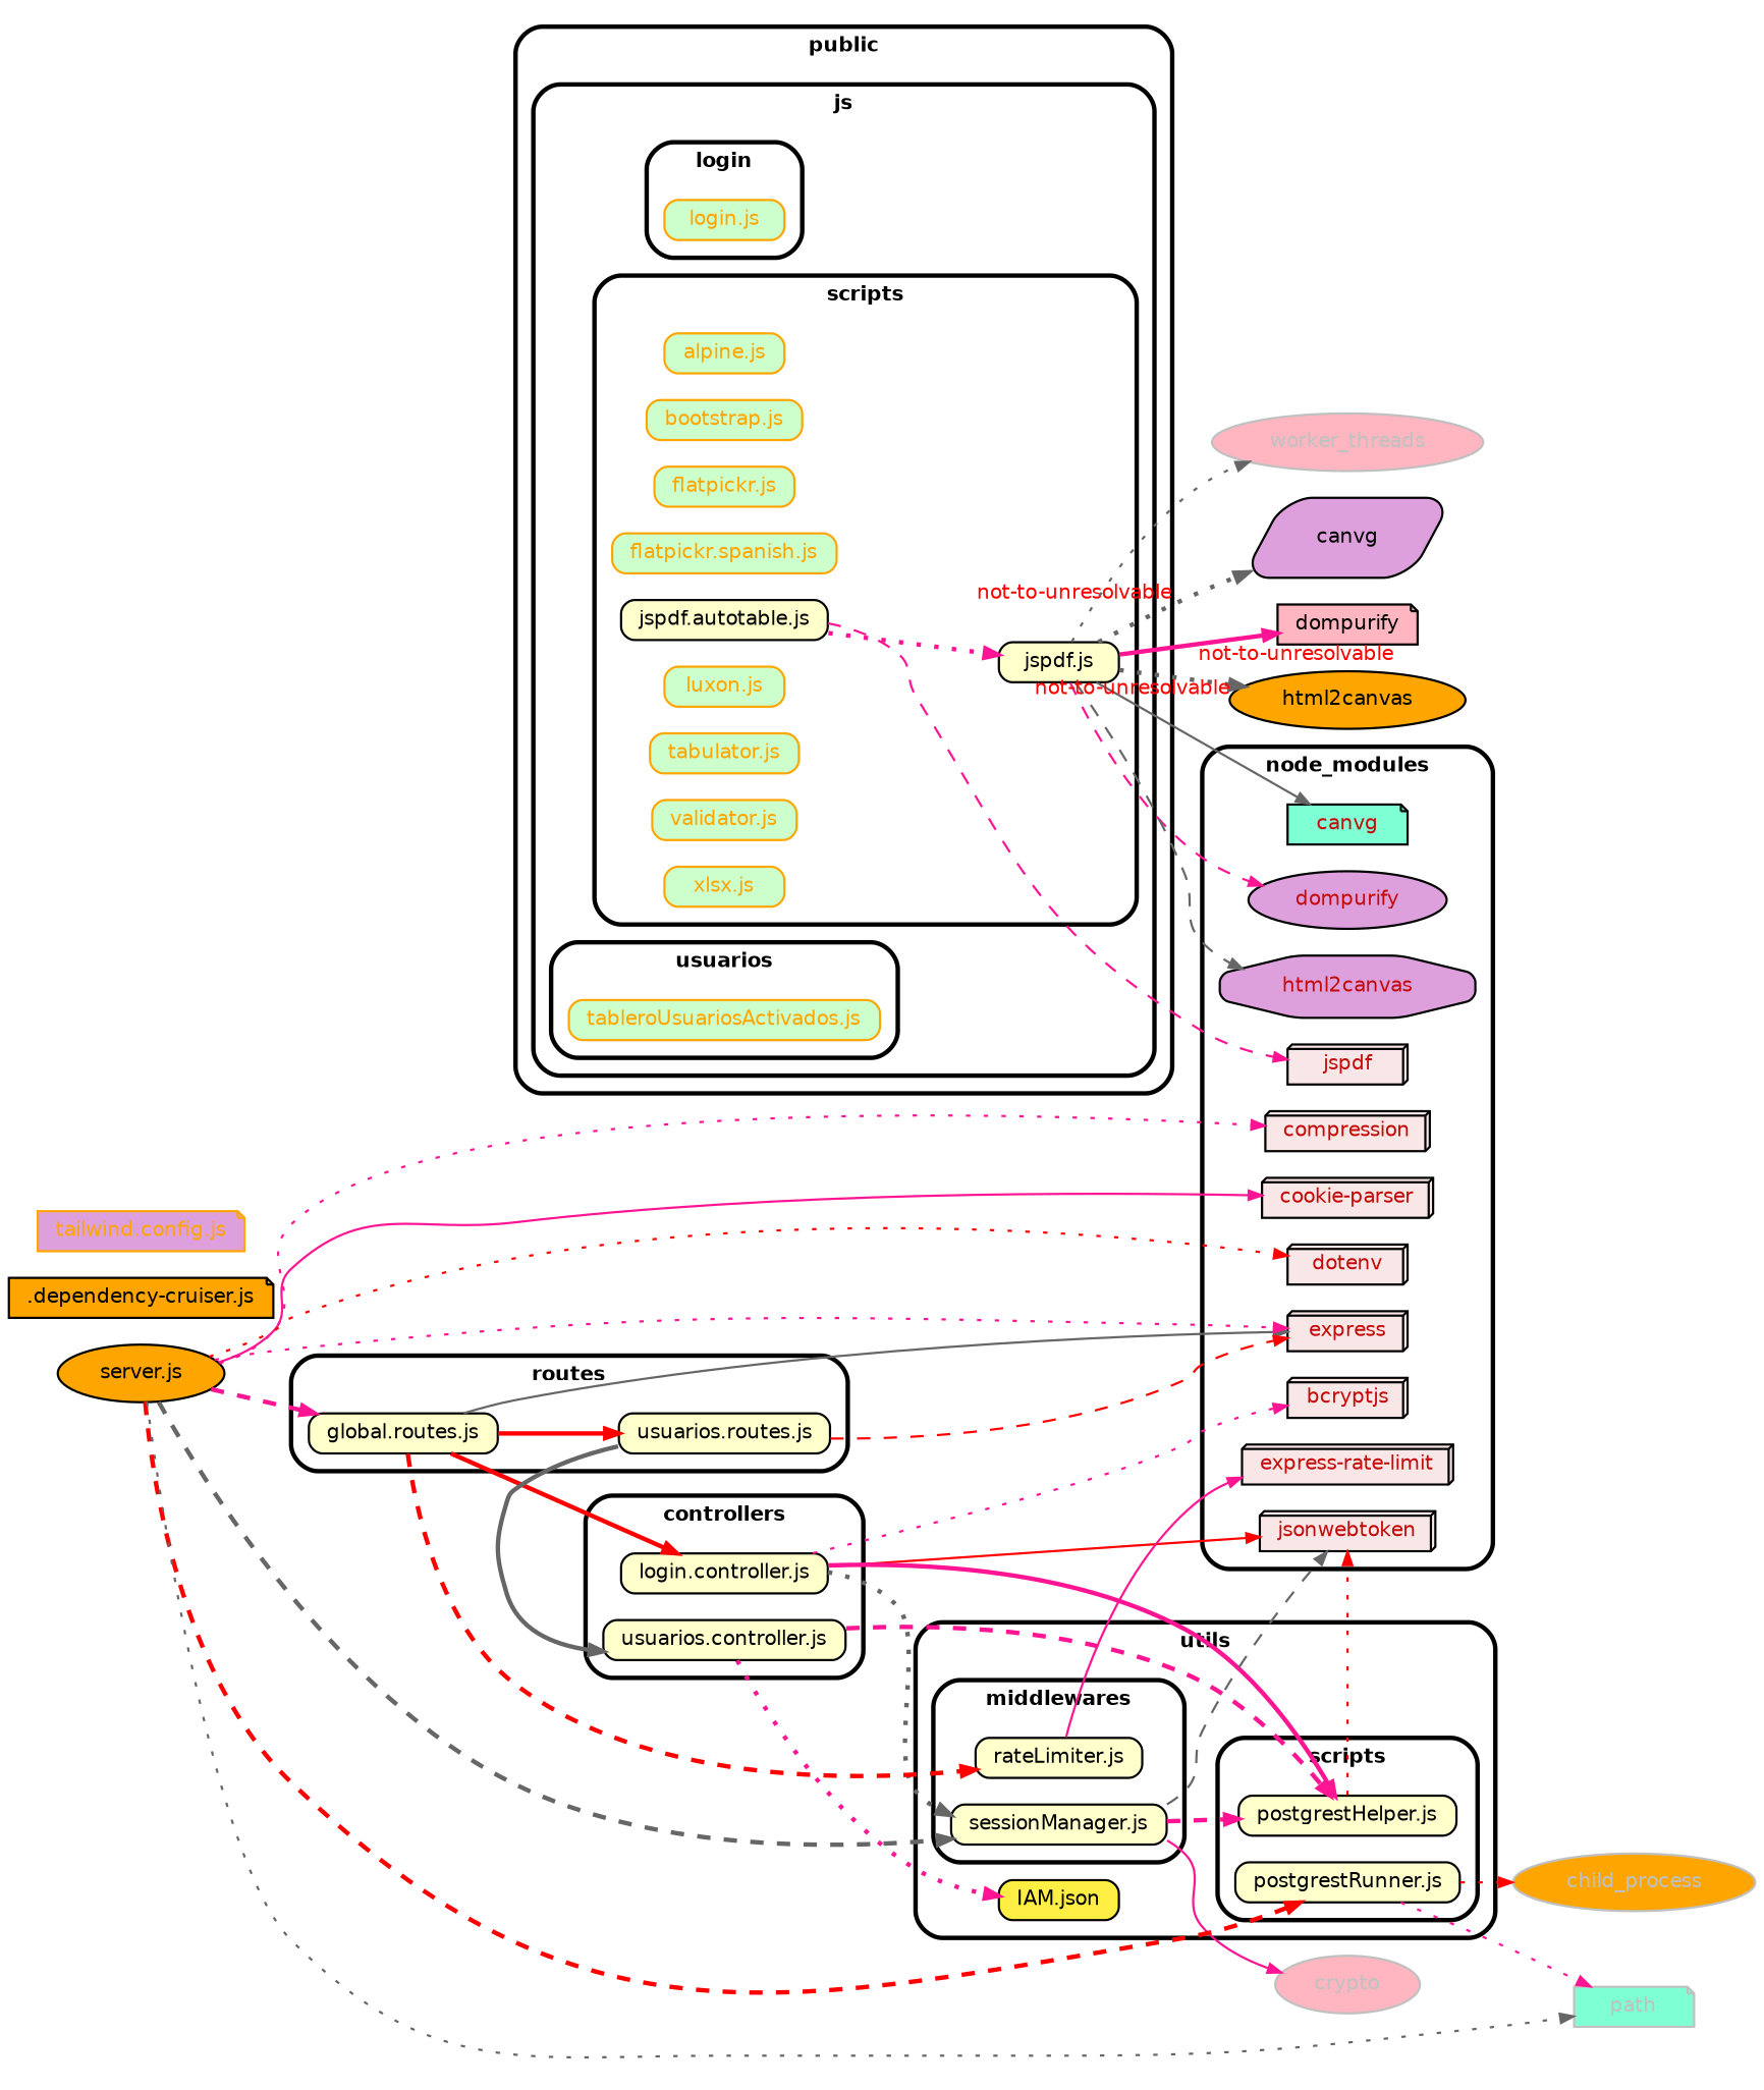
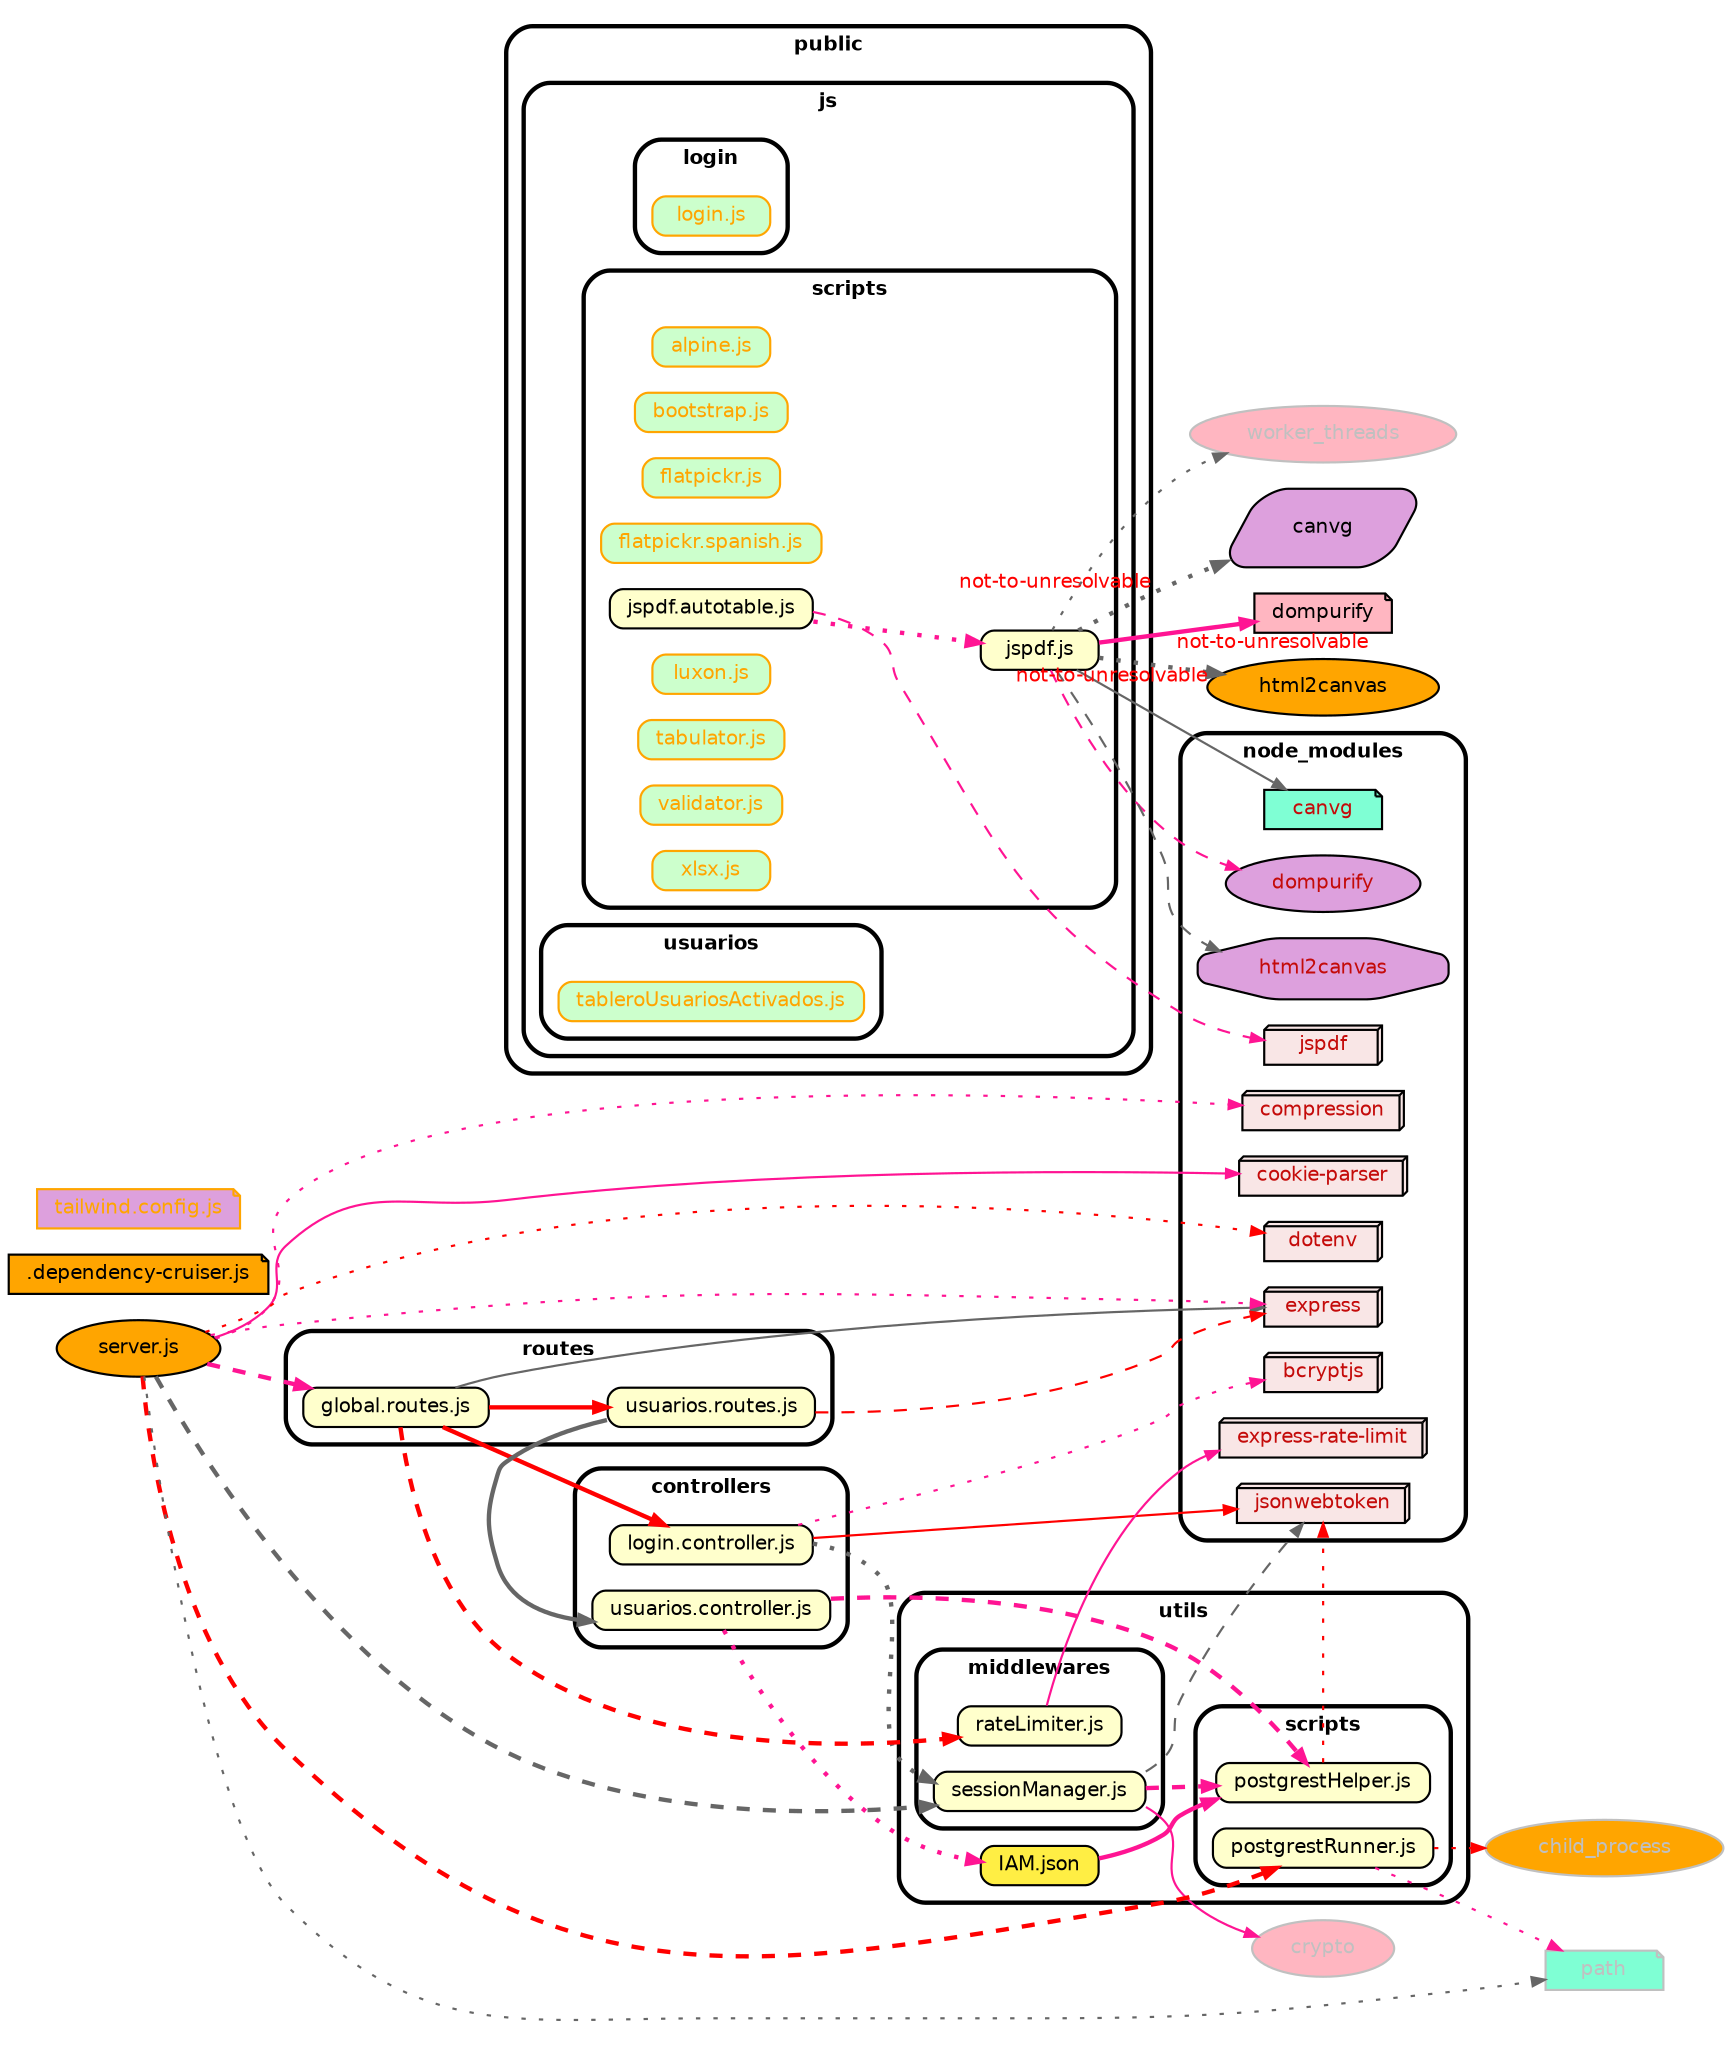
  strict digraph {
    compound=true
    fillcolor="#ffffff"
    fontname="Helvetica-bold"
    fontsize=9
    nodesep=0.16
    rankdir=LR
    ranksep=0.18
    splines=true
    style="rounded,bold,filled"
    node [color=black fillcolor="#ffffcc" fontcolor=black fontname=Helvetica fontsize=9 shape=box style="rounded, filled"]
    edge [arrowhead=normal arrowsize=0.6 color=deeppink fontname=Helvetica fontsize=9 penwidth=1.0 style=dotted]
    n1 [height=0.2 label=<login.controller.js>]
    n2 [height=0.2 label=<usuarios.controller.js>]
    n3 [fillcolor="#c40b0a1a" fontcolor="#c40b0a" height=0.2 label=<bcryptjs> shape=box3d]
    n4 [fillcolor="#c40b0a1a" fontcolor="#c40b0a" height=0.2 label=<jsonwebtoken> shape=box3d]
    n5 [fillcolor=aquamarine fontcolor="#c40b0a" height=0.2 label=canvg shape=note style="rounded, filled,filled"]
    n6 [fillcolor="#c40b0a1a" fontcolor="#c40b0a" height=0.2 label=<compression> shape=box3d]
    n7 [fillcolor="#c40b0a1a" fontcolor="#c40b0a" height=0.2 label=<cookie-parser> shape=box3d]
    n8 [fillcolor=plum fontcolor="#c40b0a" height=0.2 label=dompurify shape=ellipse style="rounded, filled,filled"]
    n9 [fillcolor="#c40b0a1a" fontcolor="#c40b0a" height=0.2 label=<dotenv> shape=box3d]
    n10 [fillcolor="#c40b0a1a" fontcolor="#c40b0a" height=0.2 label=<express> shape=box3d]
    n11 [fillcolor="#c40b0a1a" fontcolor="#c40b0a" height=0.2 label=<express-rate-limit> shape=box3d]
    n12 [fillcolor=plum fontcolor="#c40b0a" height=0.2 label=html2canvas shape=octagon style="rounded, filled,filled"]
    n13 [fillcolor="#c40b0a1a" fontcolor="#c40b0a" height=0.2 label=<jspdf> shape=box3d]
    n14 [color=orange fillcolor="#ccffcc" fontcolor=orange height=0.2 label=<login.js>]
    n15 [color=orange fillcolor="#ccffcc" fontcolor=orange height=0.2 label=<alpine.js>]
    n16 [color=orange fillcolor="#ccffcc" fontcolor=orange height=0.2 label=<bootstrap.js>]
    n17 [color=orange fillcolor="#ccffcc" fontcolor=orange height=0.2 label=<flatpickr.js>]
    n18 [color=orange fillcolor="#ccffcc" fontcolor=orange height=0.2 label=<flatpickr.spanish.js>]
    n19 [height=0.2 label=<jspdf.autotable.js>]
    n20 [height=0.2 label=<jspdf.js>]
    n21 [color=orange fillcolor="#ccffcc" fontcolor=orange height=0.2 label=<luxon.js>]
    n22 [color=orange fillcolor="#ccffcc" fontcolor=orange height=0.2 label=<tabulator.js>]
    n23 [color=orange fillcolor="#ccffcc" fontcolor=orange height=0.2 label=<validator.js>]
    n24 [color=orange fillcolor="#ccffcc" fontcolor=orange height=0.2 label=<xlsx.js>]
    n25 [color=orange fillcolor="#ccffcc" fontcolor=orange height=0.2 label=<tableroUsuariosActivados.js>]
    n26 [height=0.2 label=<global.routes.js>]
    n27 [height=0.2 label=<usuarios.routes.js>]
    n28 [height=0.2 label=<sessionManager.js>]
    n29 [height=0.2 label=<rateLimiter.js>]
    n30 [height=0.2 label=<postgrestHelper.js>]
    n31 [height=0.2 label=<postgrestRunner.js>]
    n32 [fillcolor="#ffee44" height=0.2 label=<IAM.json>]
    n33 [fillcolor=plum height=0.2 label=canvg shape=parallelogram style="rounded, filled,filled"]
    n34 [fillcolor=lightpink height=0.2 label=dompurify shape=note style="rounded, filled,filled"]
    n35 [fillcolor=orange height=0.2 label=html2canvas shape=ellipse style="rounded, filled,filled"]
    n36 [color=grey fillcolor=lightpink fontcolor=grey height=0.2 label=worker_threads shape=ellipse style="rounded, filled,filled"]
    n37 [color=grey fillcolor=lightpink fontcolor=grey height=0.2 label=crypto shape=ellipse style="rounded, filled,filled"]
    n38 [color=grey fillcolor=orange fontcolor=grey height=0.2 label=child_process shape=ellipse style="rounded, filled,filled"]
    n39 [color=grey fillcolor=aquamarine fontcolor=grey height=0.2 label=path shape=note style="rounded, filled,filled"]
    n40 [fillcolor=orange height=0.2 label=".dependency-cruiser.js" shape=note style="rounded, filled,filled"]
    n41 [fillcolor=orange height=0.2 label="server.js" shape=ellipse style="rounded, filled,filled"]
    n42 [color=orange fillcolor=plum fontcolor=orange height=0.2 label="tailwind.config.js" shape=note style="rounded, filled,filled"]
    subgraph cluster_1 {
      label=controllers
      n1
      n2
    }
    subgraph cluster_2 {
      label=node_modules
      n3
      n4
      n5
      n6
      n7
      n8
      n9
      n10
      n11
      n12
      n13
    }
    subgraph cluster_3 {
      label=public
      subgraph cluster_4 {
        label=js
        subgraph cluster_5 {
          label=login
          n14
        }
        subgraph cluster_6 {
          label=scripts
          n15
          n16
          n17
          n18
          n19
          n20
          n21
          n22
          n23
          n24
        }
        subgraph cluster_7 {
          label=usuarios
          n25
        }
      }
    }
    subgraph cluster_8 {
      label=routes
      n26
      n27
    }
    subgraph cluster_9 {
      label=utils
      n32
      subgraph cluster_10 {
        label=middlewares
        n28
        n29
      }
      subgraph cluster_11 {
        label=scripts
        n30
        n31
      }
    }
    n1 -> n3
    n1 -> n4 [color=red style=solid]
    n1 -> n28 [color=gray40 penwidth=2.0]
-   n1 -> n30 [penwidth=2.0 style=solid]
+   n32 -> n30 [penwidth=2.0 style=solid]
    n2 -> n30 [penwidth=2.0 style=dashed]
    n2 -> n32 [penwidth=2.0]
    n19 -> n13 [style=dashed]
    n19 -> n20 [penwidth=2.0]
    n20 -> n5 [color=gray40 style=solid]
    n20 -> n8 [style=dashed]
    n20 -> n12 [color=gray40 style=dashed]
    n20 -> n33 [color=gray40 fontcolor=red penwidth=2.0 xlabel="not-to-unresolvable"]
    n20 -> n34 [fontcolor=red penwidth=2.0 style=solid xlabel="not-to-unresolvable"]
    n20 -> n35 [color=gray40 fontcolor=red penwidth=2.0 xlabel="not-to-unresolvable"]
    n20 -> n36 [color=gray40]
    n26 -> n1 [color=red penwidth=2.0 style=solid]
    n26 -> n10 [color=gray40 style=solid]
    n26 -> n27 [color=red penwidth=2.0 style=solid]
    n26 -> n29 [color=red penwidth=2.0 style=dashed]
    n27 -> n2 [color=gray40 penwidth=2.0 style=solid]
    n27 -> n10 [color=red style=dashed]
    n28 -> n4 [color=gray40 style=dashed]
    n28 -> n30 [penwidth=2.0 style=dashed]
    n28 -> n37 [style=solid]
    n29 -> n11 [style=solid]
    n30 -> n4 [color=red]
    n31 -> n38 [color=red]
    n31 -> n39
    n41 -> n6
    n41 -> n7 [style=solid]
    n41 -> n9 [color=red]
    n41 -> n10
    n41 -> n26 [penwidth=2.0 style=dashed]
    n41 -> n28 [color=gray40 penwidth=2.0 style=dashed]
    n41 -> n31 [color=red penwidth=2.0 style=dashed]
    n41 -> n39 [color=gray40]
  }
